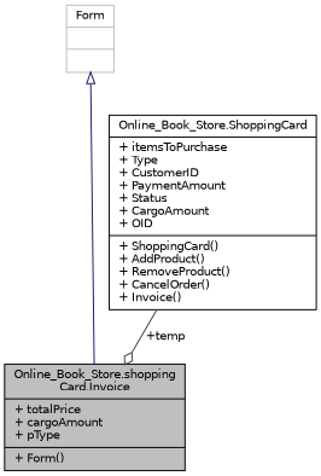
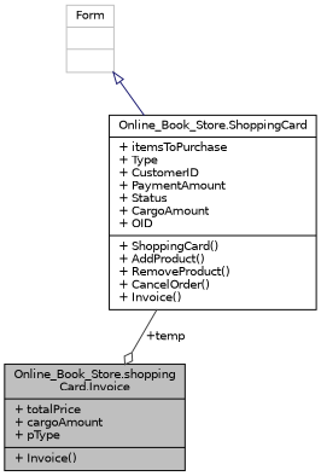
  digraph {
    node [color=black fillcolor=white fontname=Helvetica fontsize=10 shape=record style=filled]
    edge [fontname=Helvetica fontsize=10 labelfontname=Helvetica labelfontsize=10 style=solid]
-   n1 [fillcolor=grey75 fontcolor=black height=0.2 label="{Online_Book_Store.shopping\lCard.Invoice\n|+ totalPrice\l+ cargoAmount\l+ pType\l|+ Form()\l}" width=0.4]
+   n1 [fillcolor=grey75 fontcolor=black height=0.2 label="{Online_Book_Store.shopping\lCard.Invoice\n|+ totalPrice\l+ cargoAmount\l+ pType\l|+ Invoice()\l}" width=0.4]
    n2 [color=grey75 height=0.2 label="{Form\n||}" width=0.4]
    n3 [height=0.2 label="{Online_Book_Store.ShoppingCard\n|+ itemsToPurchase\l+ Type\l+ CustomerID\l+ PaymentAmount\l+ Status\l+ CargoAmount\l+ OID\l|+ ShoppingCard()\l+ AddProduct()\l+ RemoveProduct()\l+ CancelOrder()\l+ Invoice()\l}" width=0.4]
-   n2 -> n1 [arrowtail=onormal color=midnightblue dir=back]
+   n2 -> n3 [arrowtail=onormal color=midnightblue dir=back]
    n3 -> n1 [arrowhead=odiamond color=grey25 label=" +temp"]
  }
